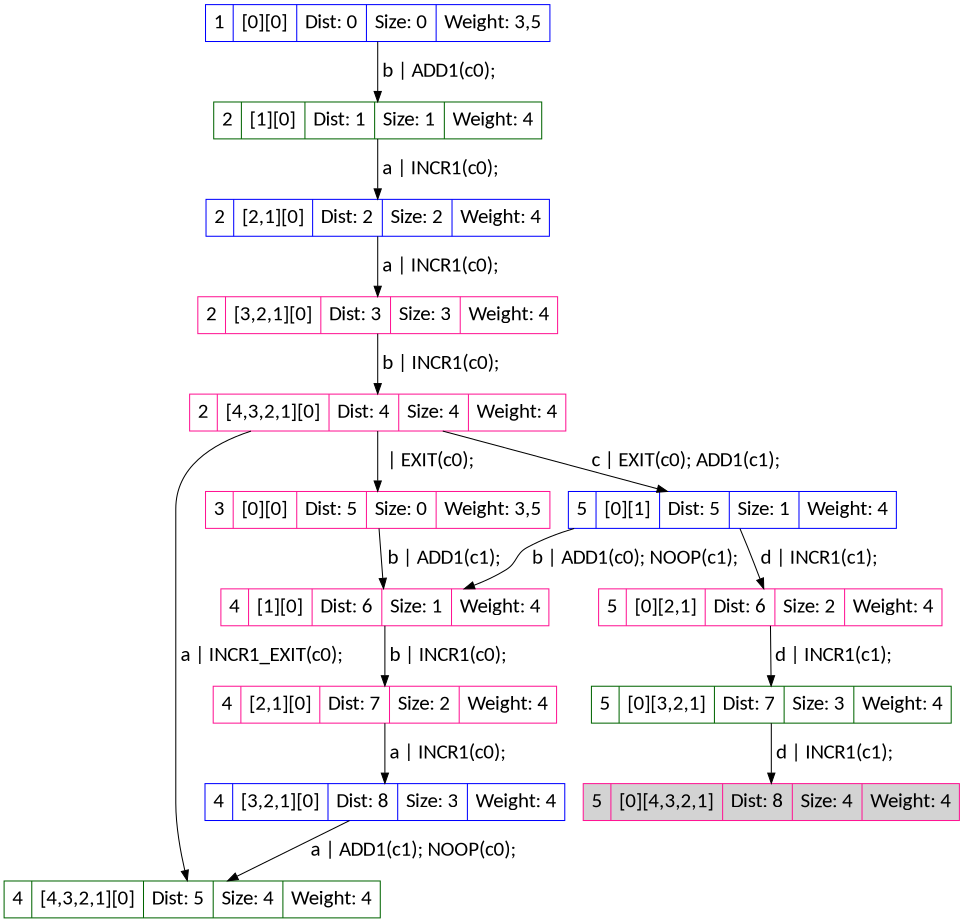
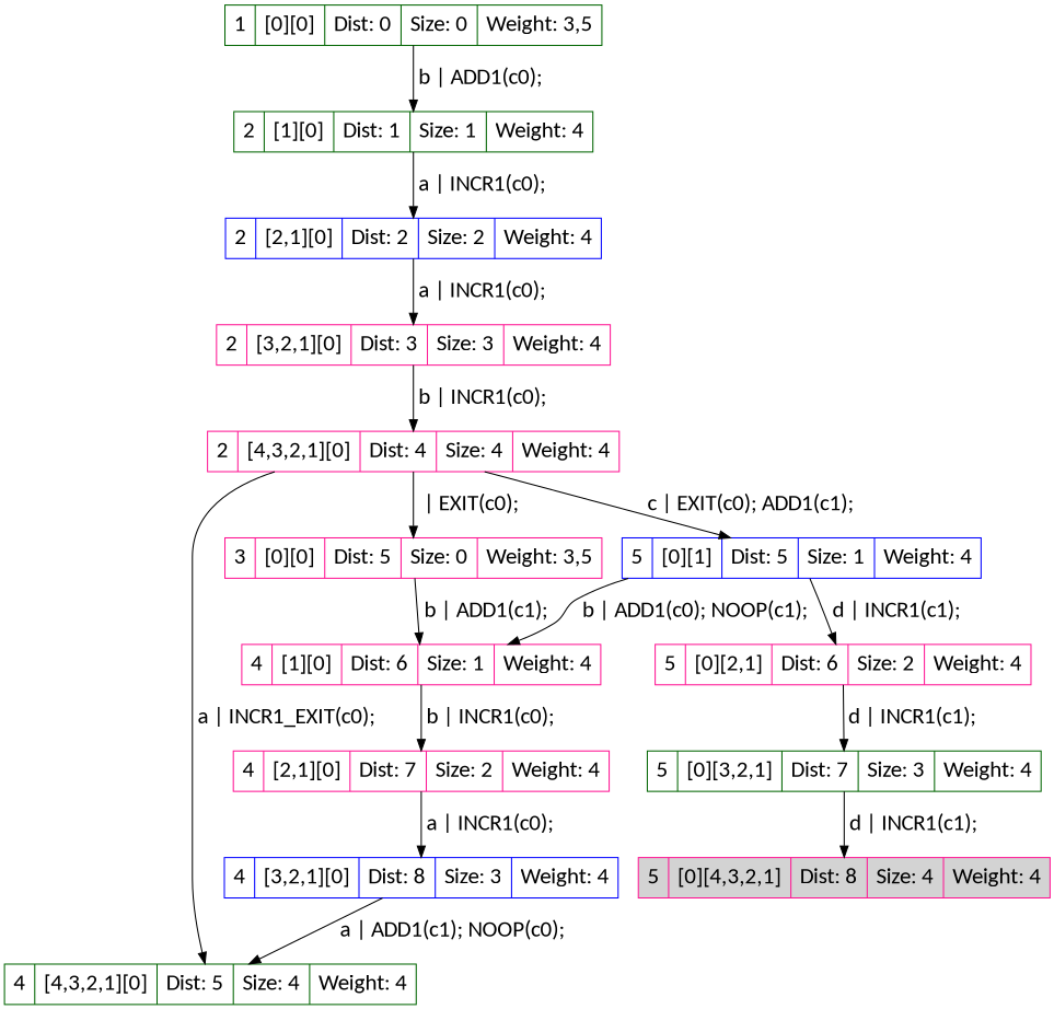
  digraph {
    node [fontname=Calibri fontsize=20 shape=record color=deeppink]
    edge [fontname=Calibri fontsize=20]
-   n1 [label="1 | [0][0] | Dist: 0 | Size: 0 | Weight: 3,5" color=blue]
+   n1 [label="1 | [0][0] | Dist: 0 | Size: 0 | Weight: 3,5" color=darkgreen]
    n2 [label="2 | [1][0] | Dist: 1 | Size: 1 | Weight: 4" color=darkgreen]
    n3 [label="2 | [2,1][0] | Dist: 2 | Size: 2 | Weight: 4" color=blue]
    n4 [label="2 | [3,2,1][0] | Dist: 3 | Size: 3 | Weight: 4"]
    n5 [label="2 | [4,3,2,1][0] | Dist: 4 | Size: 4 | Weight: 4"]
    n6 [label="3 | [0][0] | Dist: 5 | Size: 0 | Weight: 3,5"]
    n7 [label="4 | [4,3,2,1][0] | Dist: 5 | Size: 4 | Weight: 4" color=darkgreen]
    n8 [label="5 | [0][1] | Dist: 5 | Size: 1 | Weight: 4" color=blue]
    n9 [label="4 | [1][0] | Dist: 6 | Size: 1 | Weight: 4"]
    n10 [label="5 | [0][2,1] | Dist: 6 | Size: 2 | Weight: 4"]
    n11 [label="4 | [2,1][0] | Dist: 7 | Size: 2 | Weight: 4"]
    n12 [label="5 | [0][3,2,1] | Dist: 7 | Size: 3 | Weight: 4" color=darkgreen]
    n13 [fillcolor=lightgrey label="5 | [0][4,3,2,1] | Dist: 8 | Size: 4 | Weight: 4" style=filled]
    n14 [label="4 | [3,2,1][0] | Dist: 8 | Size: 3 | Weight: 4" color=blue]
    n1 -> n2 [label=" b | ADD1(c0); "]
    n2 -> n3 [label=" a | INCR1(c0); "]
    n3 -> n4 [label=" a | INCR1(c0); "]
    n4 -> n5 [label=" b | INCR1(c0); "]
    n5 -> n6 [label=" \ | EXIT(c0); "]
    n5 -> n7 [label=" a | INCR1_EXIT(c0); "]
    n5 -> n8 [label=" c | EXIT(c0); ADD1(c1); "]
    n6 -> n9 [label=" b | ADD1(c1); "]
    n8 -> n9 [label=" b | ADD1(c0); NOOP(c1); "]
    n8 -> n10 [label=" d | INCR1(c1); "]
    n9 -> n11 [label=" b | INCR1(c0); "]
    n10 -> n12 [label=" d | INCR1(c1); "]
    n11 -> n14 [label=" a | INCR1(c0); "]
    n12 -> n13 [label=" d | INCR1(c1); "]
    n14 -> n7 [label=" a | ADD1(c1); NOOP(c0); "]
  }
